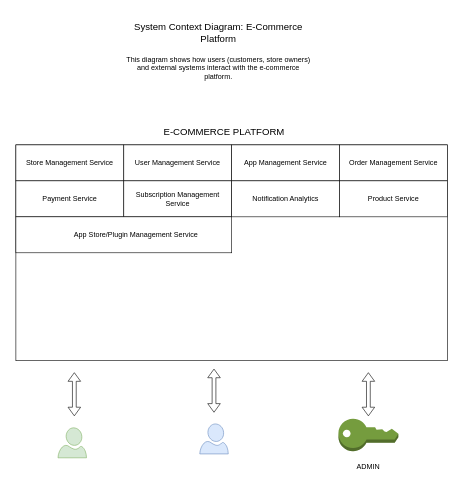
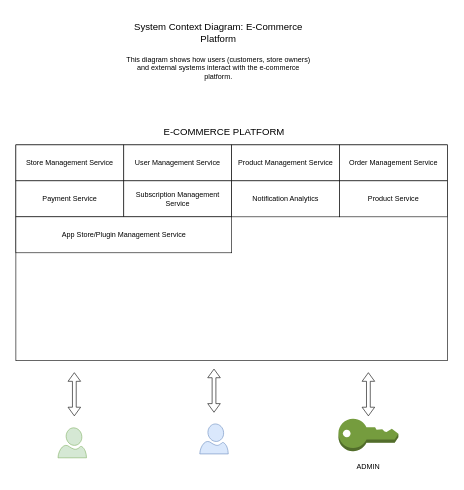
  <mxCell id="0" />
  <mxCell id="1" parent="0" />
  <mxCell id="2" value="" style="group" parent="1" vertex="1" connectable="0"><mxGeometry x="26" y="204" width="694" height="397" as="geometry" /></mxCell>
  <mxCell id="3" value="" style="rounded=0;whiteSpace=wrap;html=1;" parent="2" vertex="1"><mxGeometry y="37" width="720" height="360" as="geometry" /></mxCell>
  <mxCell id="4" value="E-COMMERCE PLATFORM" style="text;html=1;align=center;verticalAlign=middle;whiteSpace=wrap;rounded=0;fontSize=16;" parent="2" vertex="1"><mxGeometry x="209.5" width="275" height="30" as="geometry" /></mxCell>
  <mxCell id="5" value="" style="rounded=0;whiteSpace=wrap;html=1;" parent="2" vertex="1"><mxGeometry y="37" width="180" height="60" as="geometry" /></mxCell>
  <mxCell id="6" value="Store Management Service" style="text;html=1;align=center;verticalAlign=middle;whiteSpace=wrap;rounded=0;fontSize=12;" parent="2" vertex="1"><mxGeometry x="-6" y="52" width="192" height="30" as="geometry" /></mxCell>
  <mxCell id="7" value="" style="rounded=0;whiteSpace=wrap;html=1;" parent="2" vertex="1"><mxGeometry x="180" y="37" width="180" height="60" as="geometry" /></mxCell>
  <mxCell id="8" value="" style="rounded=0;whiteSpace=wrap;html=1;" parent="2" vertex="1"><mxGeometry x="360" y="37" width="180" height="60" as="geometry" /></mxCell>
  <mxCell id="9" value="User Management Service" style="text;html=1;align=center;verticalAlign=middle;whiteSpace=wrap;rounded=0;fontSize=12;" parent="2" vertex="1"><mxGeometry x="174" y="52" width="192" height="30" as="geometry" /></mxCell>
- <mxCell id="10" value="App Management Service" style="text;html=1;align=center;verticalAlign=middle;whiteSpace=wrap;rounded=0;fontSize=12;" parent="2" vertex="1"><mxGeometry x="354" y="52" width="192" height="30" as="geometry" /></mxCell>
+ <mxCell id="10" value="Product Management Service" style="text;html=1;align=center;verticalAlign=middle;whiteSpace=wrap;rounded=0;fontSize=12;" parent="2" vertex="1"><mxGeometry x="354" y="52" width="192" height="30" as="geometry" /></mxCell>
  <mxCell id="11" value="" style="rounded=0;whiteSpace=wrap;html=1;" parent="2" vertex="1"><mxGeometry x="540" y="37" width="180" height="60" as="geometry" /></mxCell>
  <mxCell id="12" value="Order Management Service" style="text;html=1;align=center;verticalAlign=middle;whiteSpace=wrap;rounded=0;fontSize=12;" parent="2" vertex="1"><mxGeometry x="534" y="52" width="192" height="30" as="geometry" /></mxCell>
  <mxCell id="13" value="" style="rounded=0;whiteSpace=wrap;html=1;" parent="2" vertex="1"><mxGeometry y="97" width="180" height="60" as="geometry" /></mxCell>
  <mxCell id="14" value="" style="rounded=0;whiteSpace=wrap;html=1;" parent="2" vertex="1"><mxGeometry x="180" y="97" width="180" height="60" as="geometry" /></mxCell>
  <mxCell id="15" value="" style="rounded=0;whiteSpace=wrap;html=1;" parent="2" vertex="1"><mxGeometry x="360" y="97" width="180" height="60" as="geometry" /></mxCell>
  <mxCell id="16" value="" style="rounded=0;whiteSpace=wrap;html=1;" parent="2" vertex="1"><mxGeometry x="540" y="97" width="180" height="60" as="geometry" /></mxCell>
  <mxCell id="17" value="Subscription Management Service" style="text;html=1;align=center;verticalAlign=middle;whiteSpace=wrap;rounded=0;fontSize=12;" parent="2" vertex="1"><mxGeometry x="182" y="112" width="176" height="30" as="geometry" /></mxCell>
  <mxCell id="18" value="Payment Service" style="text;html=1;align=center;verticalAlign=middle;whiteSpace=wrap;rounded=0;fontSize=12;" parent="2" vertex="1"><mxGeometry x="-6" y="112" width="192" height="30" as="geometry" /></mxCell>
  <mxCell id="19" value="Product Service" style="text;html=1;align=center;verticalAlign=middle;whiteSpace=wrap;rounded=0;fontSize=12;" parent="2" vertex="1"><mxGeometry x="542" y="112" width="176" height="30" as="geometry" /></mxCell>
  <mxCell id="20" value="Notification Analytics" style="text;html=1;align=center;verticalAlign=middle;whiteSpace=wrap;rounded=0;fontSize=12;" parent="2" vertex="1"><mxGeometry x="362" y="112" width="176" height="30" as="geometry" /></mxCell>
  <mxCell id="21" value="" style="rounded=0;whiteSpace=wrap;html=1;" parent="2" vertex="1"><mxGeometry y="157" width="360" height="60" as="geometry" /></mxCell>
- <mxCell id="22" value="App Store/Plugin Management Service" style="text;html=1;align=center;verticalAlign=middle;whiteSpace=wrap;rounded=0;fontSize=12;" parent="2" vertex="1"><mxGeometry x="87.5" y="172" width="225" height="30" as="geometry" /></mxCell>
+ <mxCell id="22" value="App Store/Plugin Management Service" style="text;html=1;align=center;verticalAlign=middle;whiteSpace=wrap;rounded=0;fontSize=12;" parent="2" vertex="1"><mxGeometry x="67.5" y="172" width="225" height="30" as="geometry" /></mxCell>
  <mxCell id="23" value="System Context Diagram: E-Commerce Platform" style="text;html=1;align=center;verticalAlign=middle;whiteSpace=wrap;rounded=0;fontSize=16;labelBorderColor=none;" parent="1" vertex="1"><mxGeometry x="205" y="20" width="318" height="67" as="geometry" /></mxCell>
  <mxCell id="24" value="This diagram shows how users (customers, store owners) and external systems interact with the e-commerce platform." style="text;html=1;align=center;verticalAlign=middle;whiteSpace=wrap;rounded=0;fontSize=12;labelBorderColor=none;" parent="1" vertex="1"><mxGeometry x="205" y="79" width="318" height="67" as="geometry" /></mxCell>
  <mxCell id="25" value="" style="group" parent="1" vertex="1" connectable="0"><mxGeometry x="90" y="713" width="60" height="82" as="geometry" /></mxCell>
  <mxCell id="26" value="" style="verticalLabelPosition=bottom;html=1;verticalAlign=top;align=center;strokeColor=#82b366;fillColor=#d5e8d4;shape=mxgraph.azure.user;" parent="25" vertex="1"><mxGeometry x="6.25" width="47.5" height="50" as="geometry" /></mxCell>
  <mxCell id="27" value="" style="group" parent="1" vertex="1" connectable="0"><mxGeometry x="316" y="706.5" width="81" height="82" as="geometry" /></mxCell>
  <mxCell id="28" value="" style="verticalLabelPosition=bottom;html=1;verticalAlign=top;align=center;strokeColor=#6c8ebf;fillColor=#dae8fc;shape=mxgraph.azure.user;" parent="27" vertex="1"><mxGeometry x="16.75" width="47.5" height="50" as="geometry" /></mxCell>
  <mxCell id="29" value="" style="group" parent="1" vertex="1" connectable="0"><mxGeometry x="564" y="698" width="100" height="95" as="geometry" /></mxCell>
  <mxCell id="30" value="" style="outlineConnect=0;dashed=0;verticalLabelPosition=bottom;verticalAlign=top;align=center;html=1;shape=mxgraph.aws3.add_on;fillColor=#759C3E;gradientColor=none;" parent="29" vertex="1"><mxGeometry width="100" height="54" as="geometry" /></mxCell>
  <mxCell id="31" value="ADMIN" style="text;html=1;align=center;verticalAlign=middle;whiteSpace=wrap;rounded=0;" parent="29" vertex="1"><mxGeometry x="20" y="65" width="60" height="30" as="geometry" /></mxCell>
  <mxCell id="32" value="" style="shape=doubleArrow;direction=south;whiteSpace=wrap;html=1;" parent="1" vertex="1"><mxGeometry x="113" y="621" width="21" height="72" as="geometry" /></mxCell>
  <mxCell id="33" value="" style="shape=doubleArrow;direction=south;whiteSpace=wrap;html=1;" parent="1" vertex="1"><mxGeometry x="346" y="615" width="21" height="72" as="geometry" /></mxCell>
  <mxCell id="34" value="" style="shape=doubleArrow;direction=south;whiteSpace=wrap;html=1;" parent="1" vertex="1"><mxGeometry x="603.5" y="621" width="21" height="72" as="geometry" /></mxCell>
